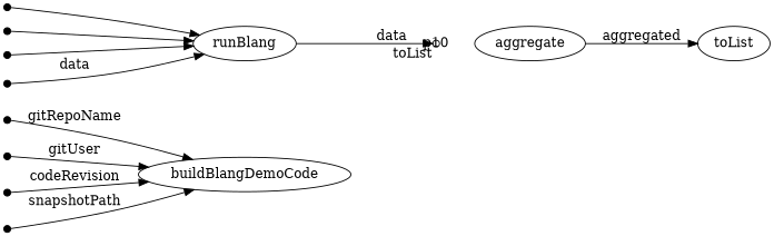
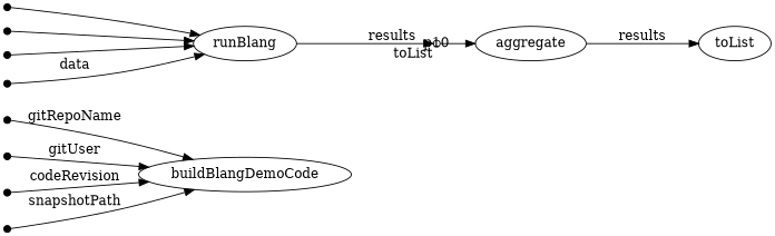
  digraph {
    rankdir=LR
    node [fixedsize=true shape=point]
    p0 [width=0.1]
    n2 [label=buildBlangDemoCode fixedsize="" shape=""]
    n3 [label=runBlang fixedsize="" shape=""]
    p10 [shape=circle width=0.1 xlabel=toList]
    p1 [width=0.1]
    p2 [width=0.1]
    p3 [width=0.1]
    n8 [label=aggregate fixedsize="" shape=""]
    p5 [width=0.1]
    p6 [width=0.1]
    p7 [width=0.1]
    p8 [width=0.1]
    n13 [label=toList fixedsize="" shape=""]
    p0 -> n2 [label=gitRepoName]
-   n3 -> p10 [label=data]
+   n3 -> p10 [label=results]
+   p10 -> n8
    p1 -> n2 [label=gitUser]
    p2 -> n2 [label=codeRevision]
    p3 -> n2 [label=snapshotPath]
-   n8 -> n13 [label=aggregated]
+   n8 -> n13 [label=results]
    p5 -> n3
    p6 -> n3
    p7 -> n3
    p8 -> n3 [label=data]
  }
